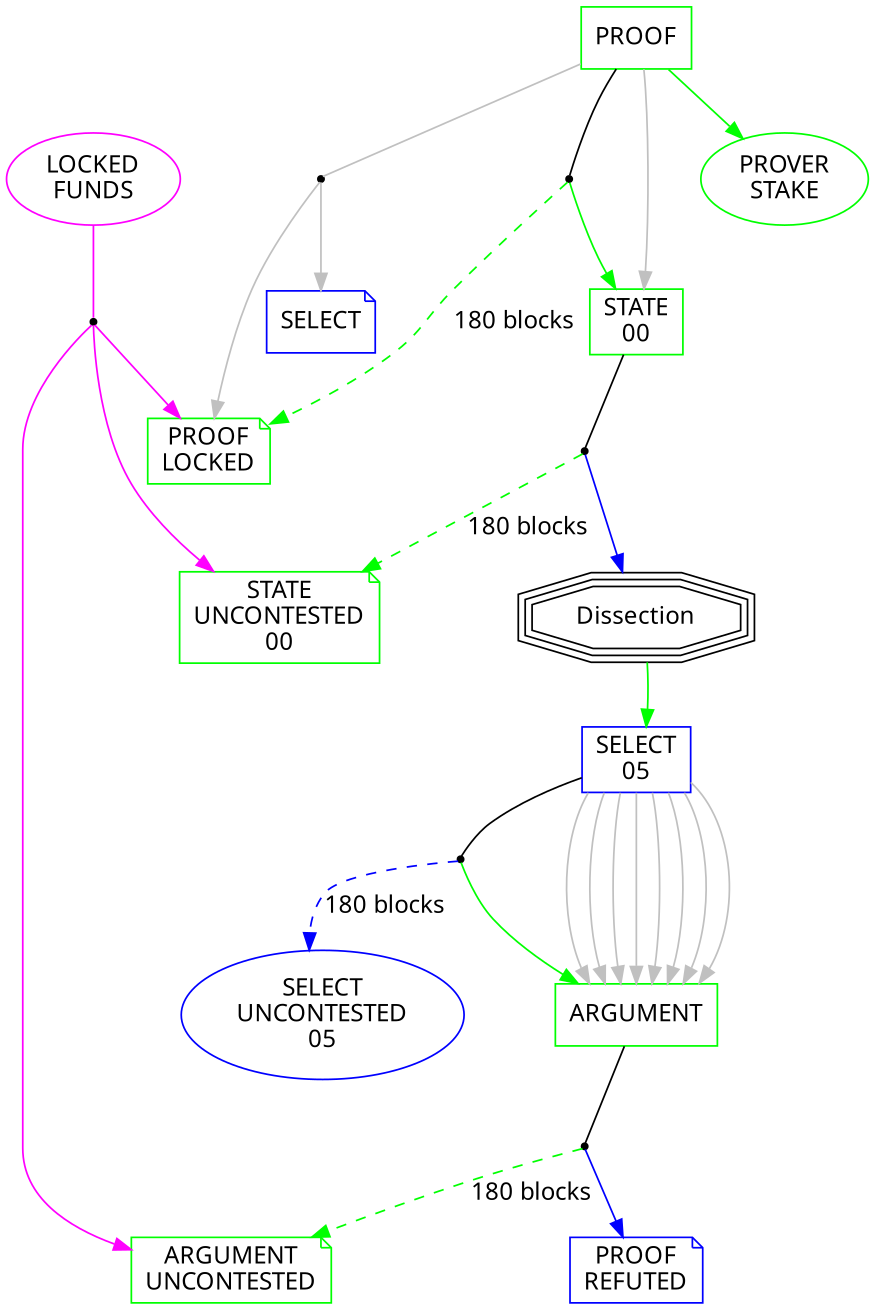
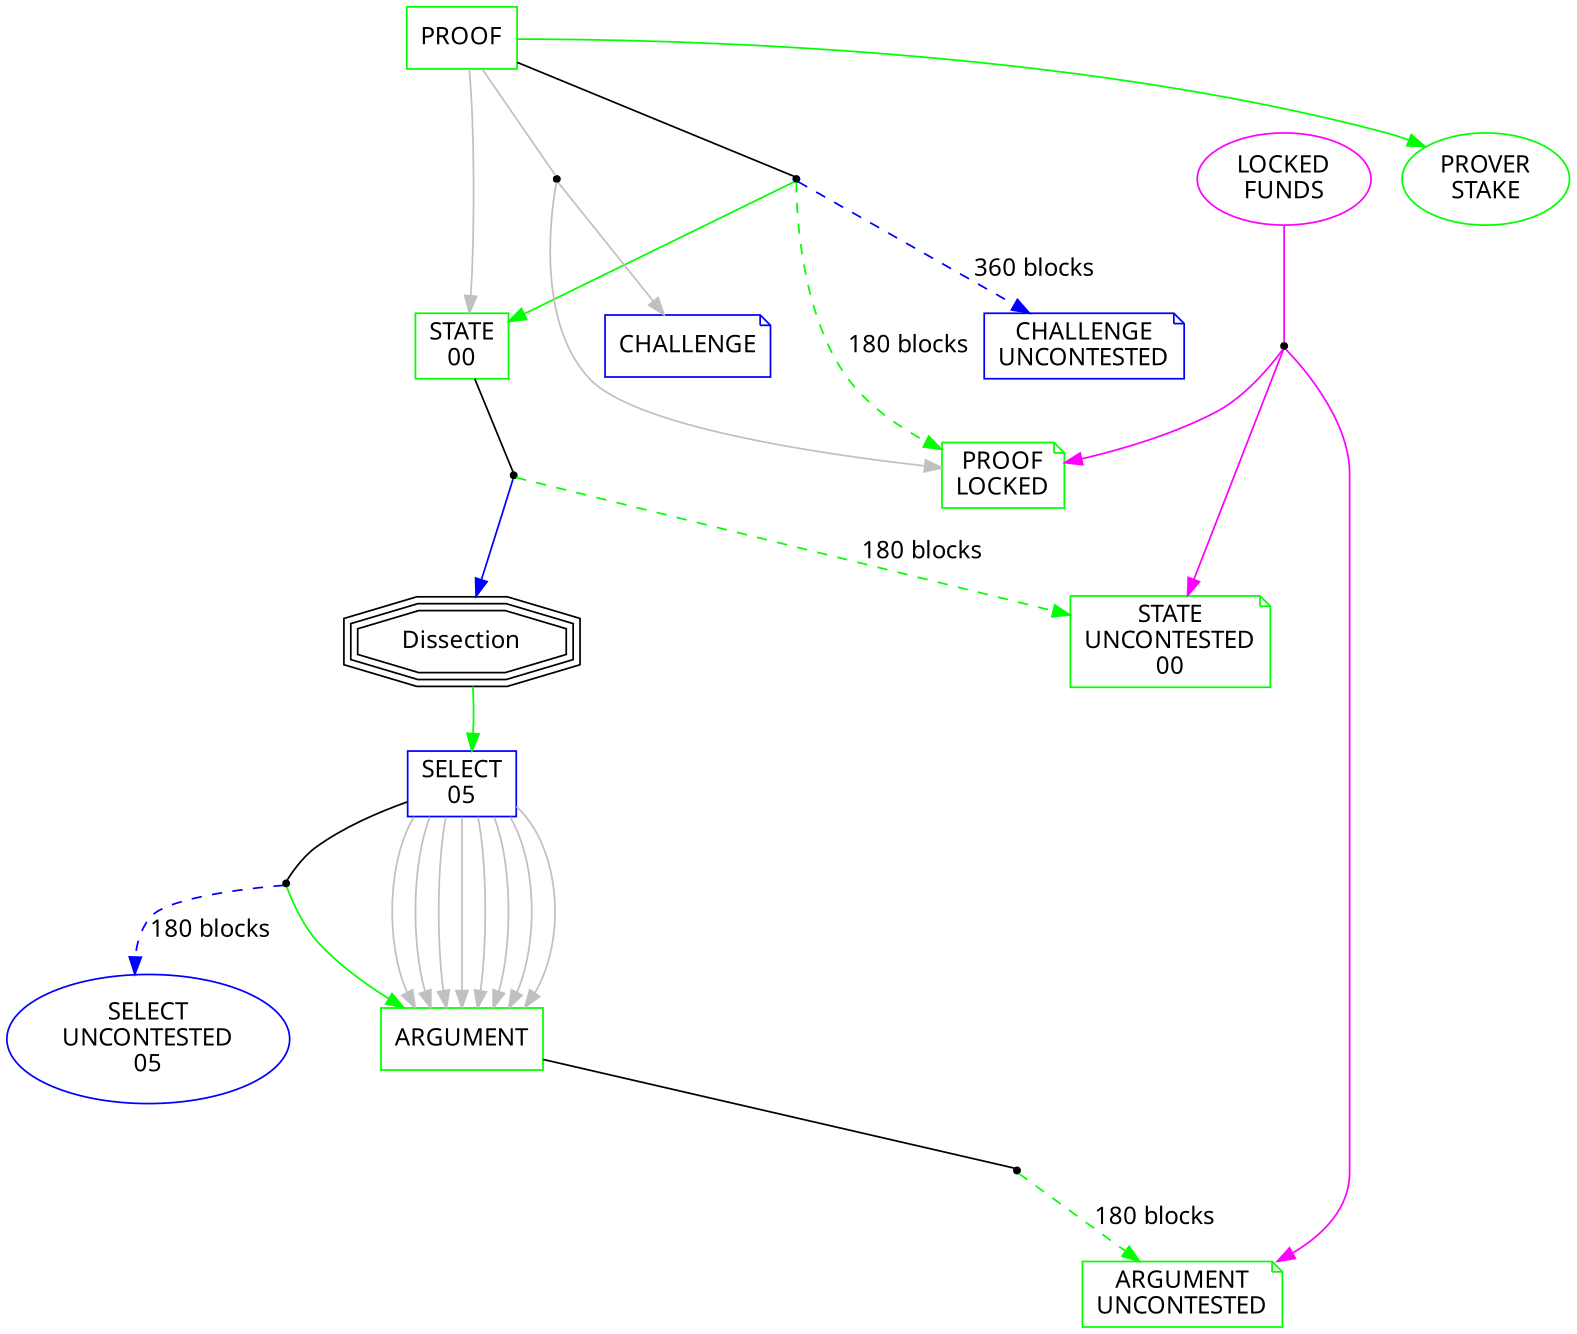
  digraph {
    fontname="Noto Sans"
    node [color=green fontname="Noto Sans" shape=note]
    edge [fontname="Noto Sans" color=gray]
    n1 [color=magenta label="LOCKED\nFUNDS" shape=oval]
    n2 [label="PROVER\nSTAKE" shape=oval]
    n3 [label="PROOF\nLOCKED"]
    LOCKED_FUNDS_output_0 [shape=point color=""]
    n5 [label="STATE\nUNCONTESTED\n00"]
    n6 [label="ARGUMENT\nUNCONTESTED"]
    n7 [label=PROOF shape=box]
    n8 [label="STATE\n00" shape=box]
    PROOF_output_0 [shape=point color=""]
    PROOF_output_2 [shape=point color=""]
    n11 [color=black label=Dissection shape=tripleoctagon]
    STATE_00_output_0 [shape=point color=""]
-   n14 [color=blue label=SELECT]
+   n13 [color=blue label="CHALLENGE\nUNCONTESTED"]
+   n14 [color=blue label=CHALLENGE]
    n15 [color=blue label="SELECT\n05" shape=box]
    n16 [label=ARGUMENT shape=box]
    SELECT_05_output_0 [shape=point color=""]
-   n18 [color=blue label="PROOF\nREFUTED"]
    ARGUMENT_output_0 [shape=point color=""]
    n20 [color=blue label="SELECT\nUNCONTESTED\n05" shape=ellipse]
    subgraph sub_1 {
      rank=same
      n1
      n2
    }
    subgraph sub_2 {
      rank=same
    }
    n1 -> n3 [style=invis color=""]
    n1 -> LOCKED_FUNDS_output_0 [arrowhead=none color=magenta weight=20]
    LOCKED_FUNDS_output_0 -> n3 [color=magenta]
    LOCKED_FUNDS_output_0 -> n5 [color=magenta]
    LOCKED_FUNDS_output_0 -> n6 [color=magenta]
    n7 -> n2 [color=green]
    n7 -> n8 [style=invis weight=30 color=""]
    n7 -> n8
    n7 -> PROOF_output_0 [arrowhead=none color=""]
    n7 -> PROOF_output_2 [arrowhead=none]
    n8 -> n11 [style=invis weight=30 color=""]
    n8 -> STATE_00_output_0 [arrowhead=none color=""]
    PROOF_output_0 -> n3 [color=green label="180 blocks" style=dashed]
    PROOF_output_0 -> n8 [color=green]
+   PROOF_output_0 -> n13 [color=blue label="360 blocks" style=dashed]
    PROOF_output_2 -> n3
    PROOF_output_2 -> n14
    n11 -> n15 [style=invis weight=30 color=""]
    n11 -> n15 [color=green]
    STATE_00_output_0 -> n5 [color=green label="180 blocks" style=dashed]
    STATE_00_output_0 -> n11 [color=blue]
    n15 -> n16 [style=invis weight=30 color=""]
    n15 -> n16
    n15 -> n16
    n15 -> n16
    n15 -> n16
    n15 -> n16
    n15 -> n16
    n15 -> n16
    n15 -> n16
    n15 -> SELECT_05_output_0 [arrowhead=none color=""]
-   n16 -> n18 [style=invis weight=30 color=""]
    n16 -> ARGUMENT_output_0 [arrowhead=none color=""]
    SELECT_05_output_0 -> n16 [color=green]
    SELECT_05_output_0 -> n20 [color=blue label="180 blocks" style=dashed]
    ARGUMENT_output_0 -> n6 [color=green label="180 blocks" style=dashed]
-   ARGUMENT_output_0 -> n18 [color=blue]
  }
